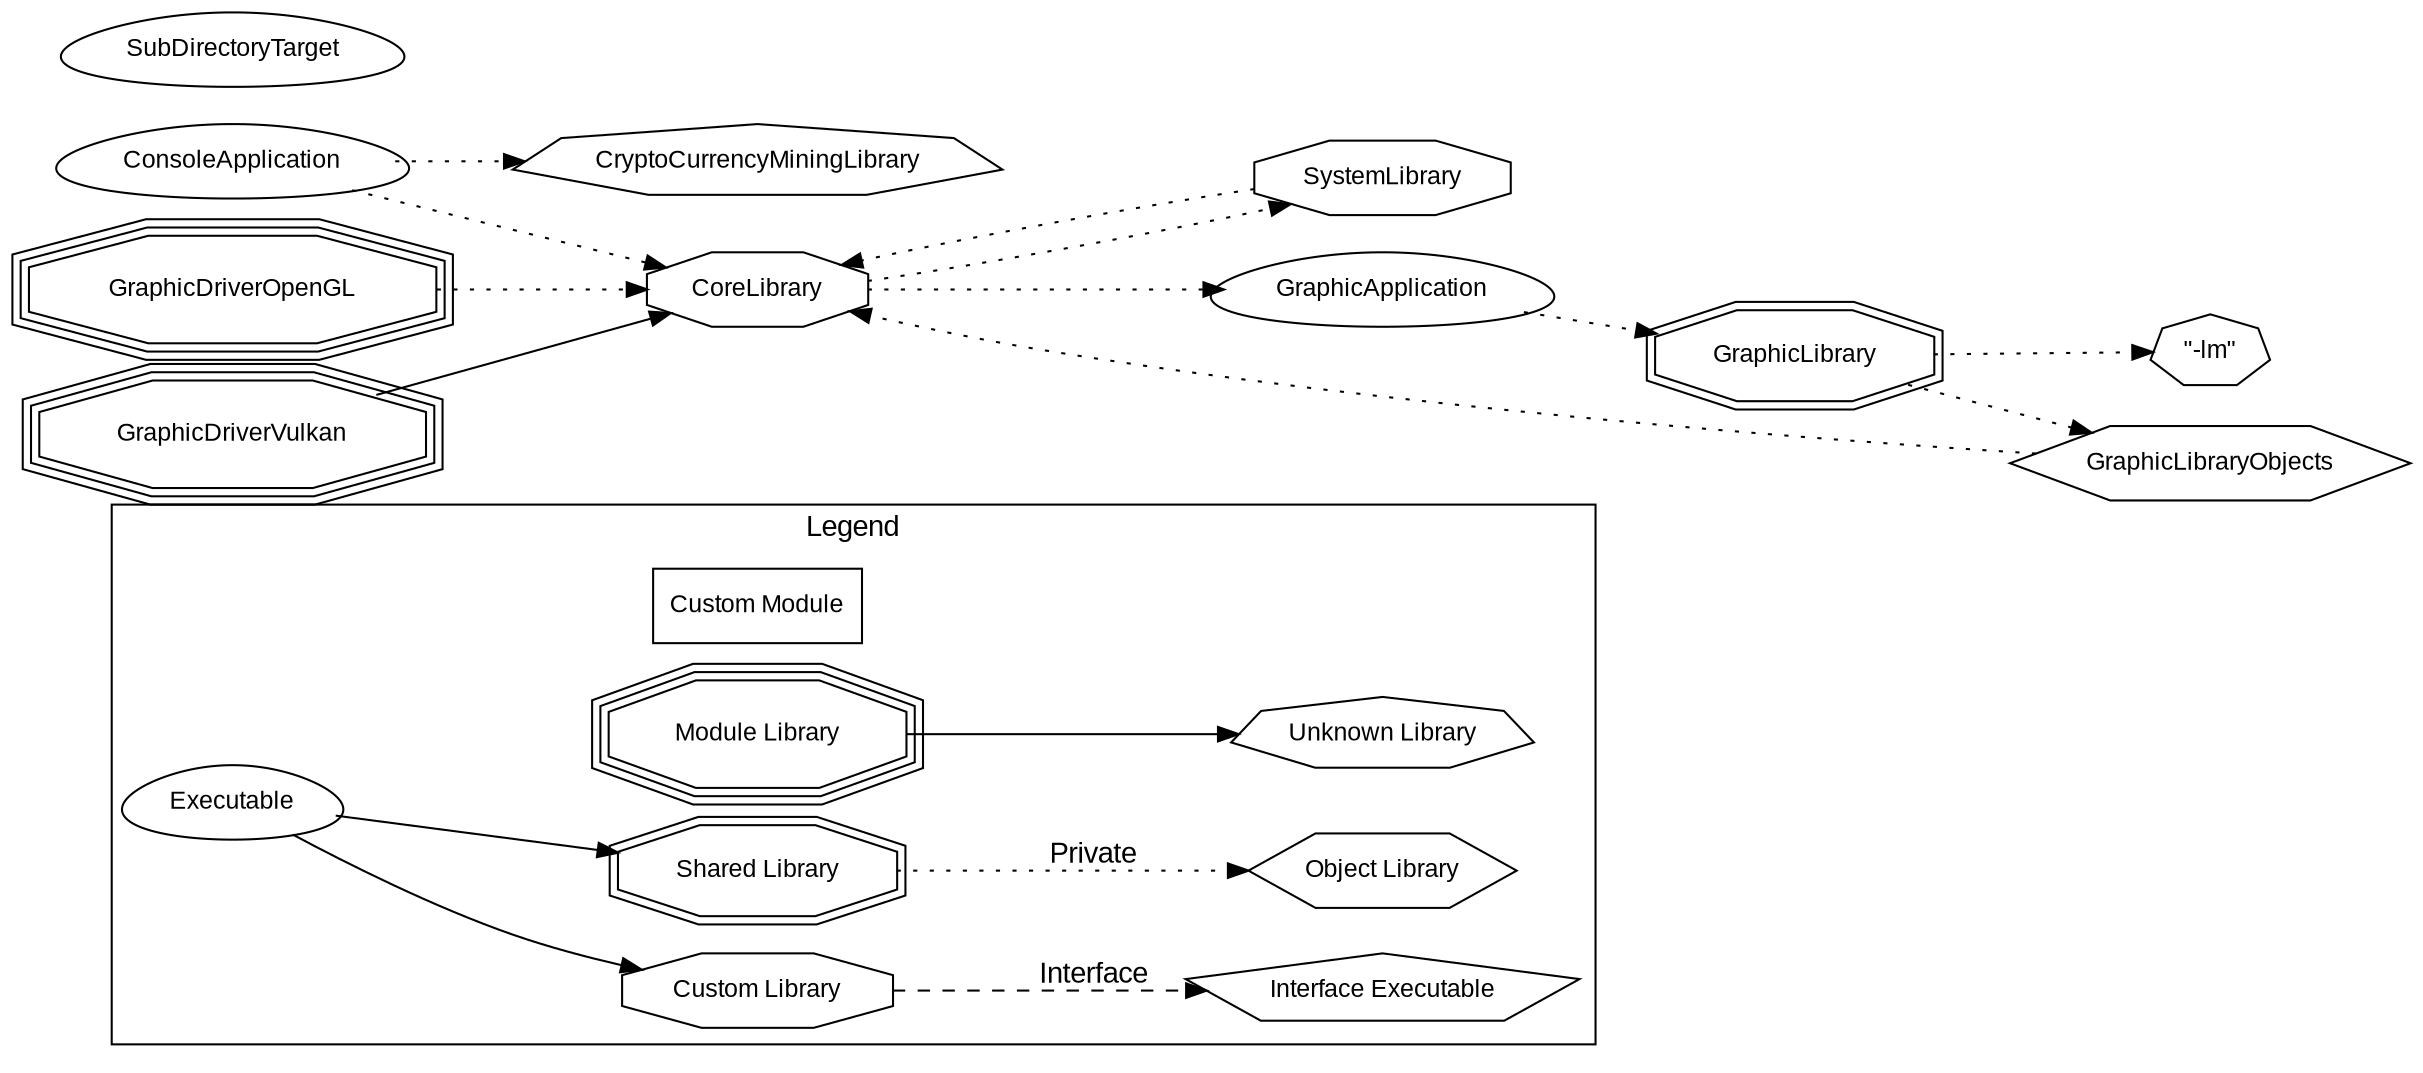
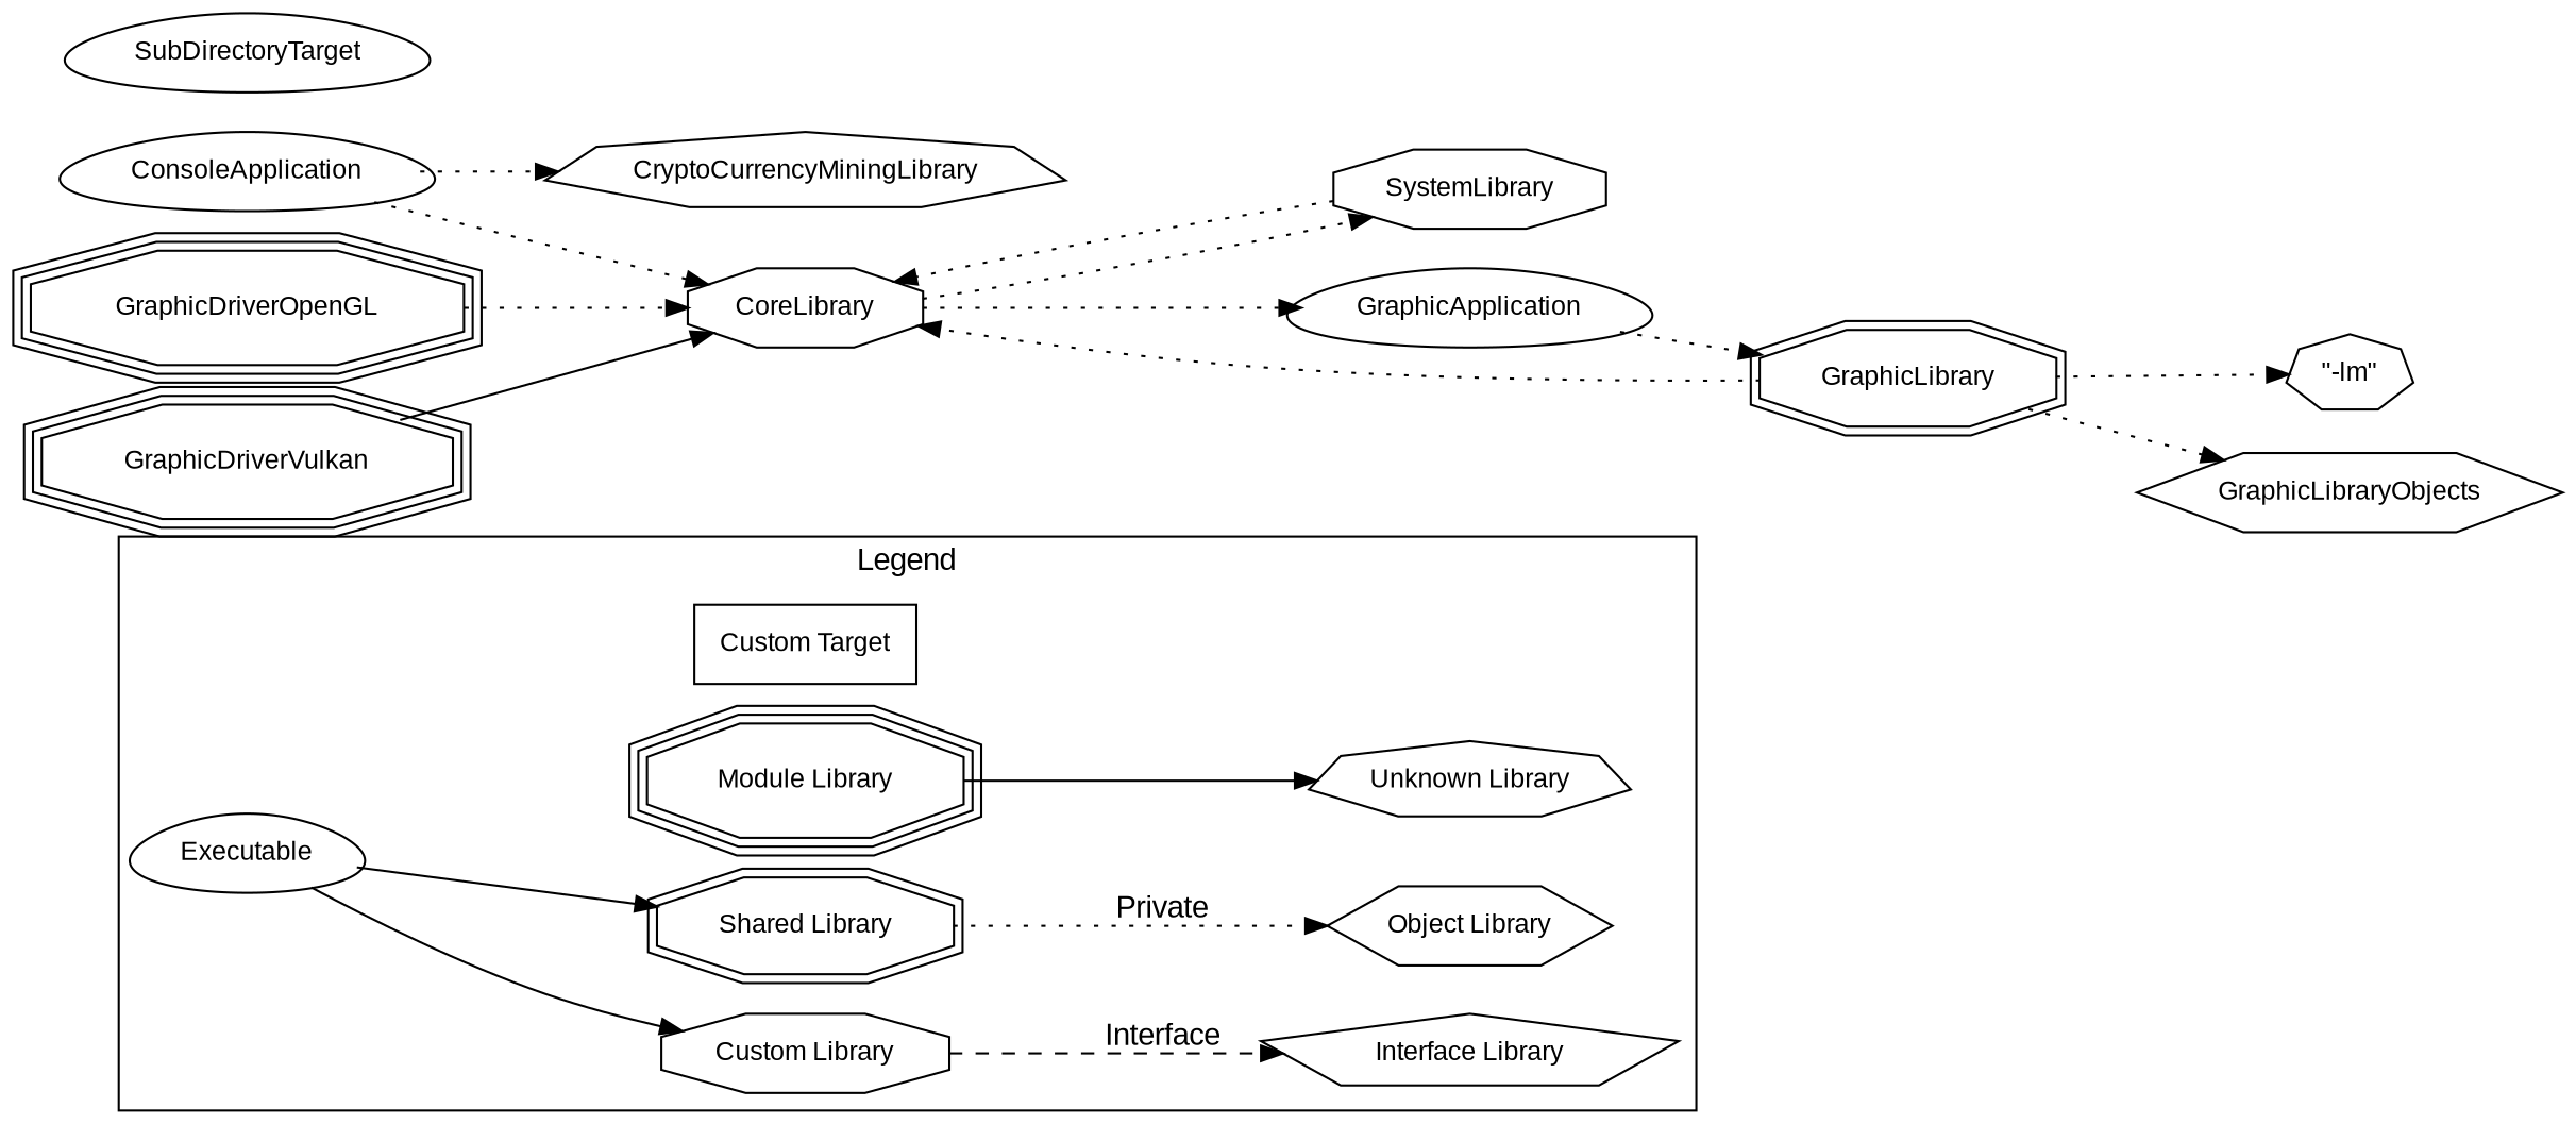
  digraph {
    fontname="Liberation Sans"
    rankdir=LR
    node [fontname="Liberation Sans" fontsize=12 shape=egg]
    edge [fontname="Liberation Sans" style=dotted]
    n1 [label=Executable]
    n2 [label="Custom Library" shape=octagon]
    n3 [label="Shared Library" shape=doubleoctagon]
    n4 [label="Module Library" shape=tripleoctagon]
-   n5 [label="Custom Module" shape=box]
-   n6 [label="Interface Executable" shape=pentagon]
+   n5 [label="Custom Target" shape=box]
+   n6 [label="Interface Library" shape=pentagon]
    n7 [label="Object Library" shape=hexagon]
    n8 [label="Unknown Library" shape=septagon]
    n9 [label=ConsoleApplication]
    n10 [label=CoreLibrary shape=octagon]
    n11 [label=CryptoCurrencyMiningLibrary shape=septagon]
    n12 [label=SystemLibrary shape=octagon]
    n13 [label=GraphicApplication]
    n14 [label=GraphicLibrary shape=doubleoctagon]
    n15 [label="\"-lm\"" shape=septagon]
    n16 [label=GraphicLibraryObjects shape=hexagon]
    n17 [label=GraphicDriverOpenGL shape=tripleoctagon]
    n18 [label=GraphicDriverVulkan shape=tripleoctagon]
    n19 [label=SubDirectoryTarget]
    subgraph cluster_1 {
      color=black
      label=Legend
      n1
      n2
      n3
      n4
      n5
      n6
      n7
      n8
    }
    n1 -> n2 [style=solid]
    n1 -> n3 [style=solid]
    n1 -> n4 [style=invis]
    n1 -> n5 [style=invis]
    n2 -> n6 [label=Interface style=dashed]
    n3 -> n7 [label=Private]
    n4 -> n8 [style=solid]
    n9 -> n10
    n9 -> n11
    n10 -> n12
    n10 -> n13
    n12 -> n10
    n13 -> n14
-   n16 -> n10
+   n14 -> n10
    n14 -> n15
    n14 -> n16
    n17 -> n10
    n18 -> n10 [style=solid]
  }
